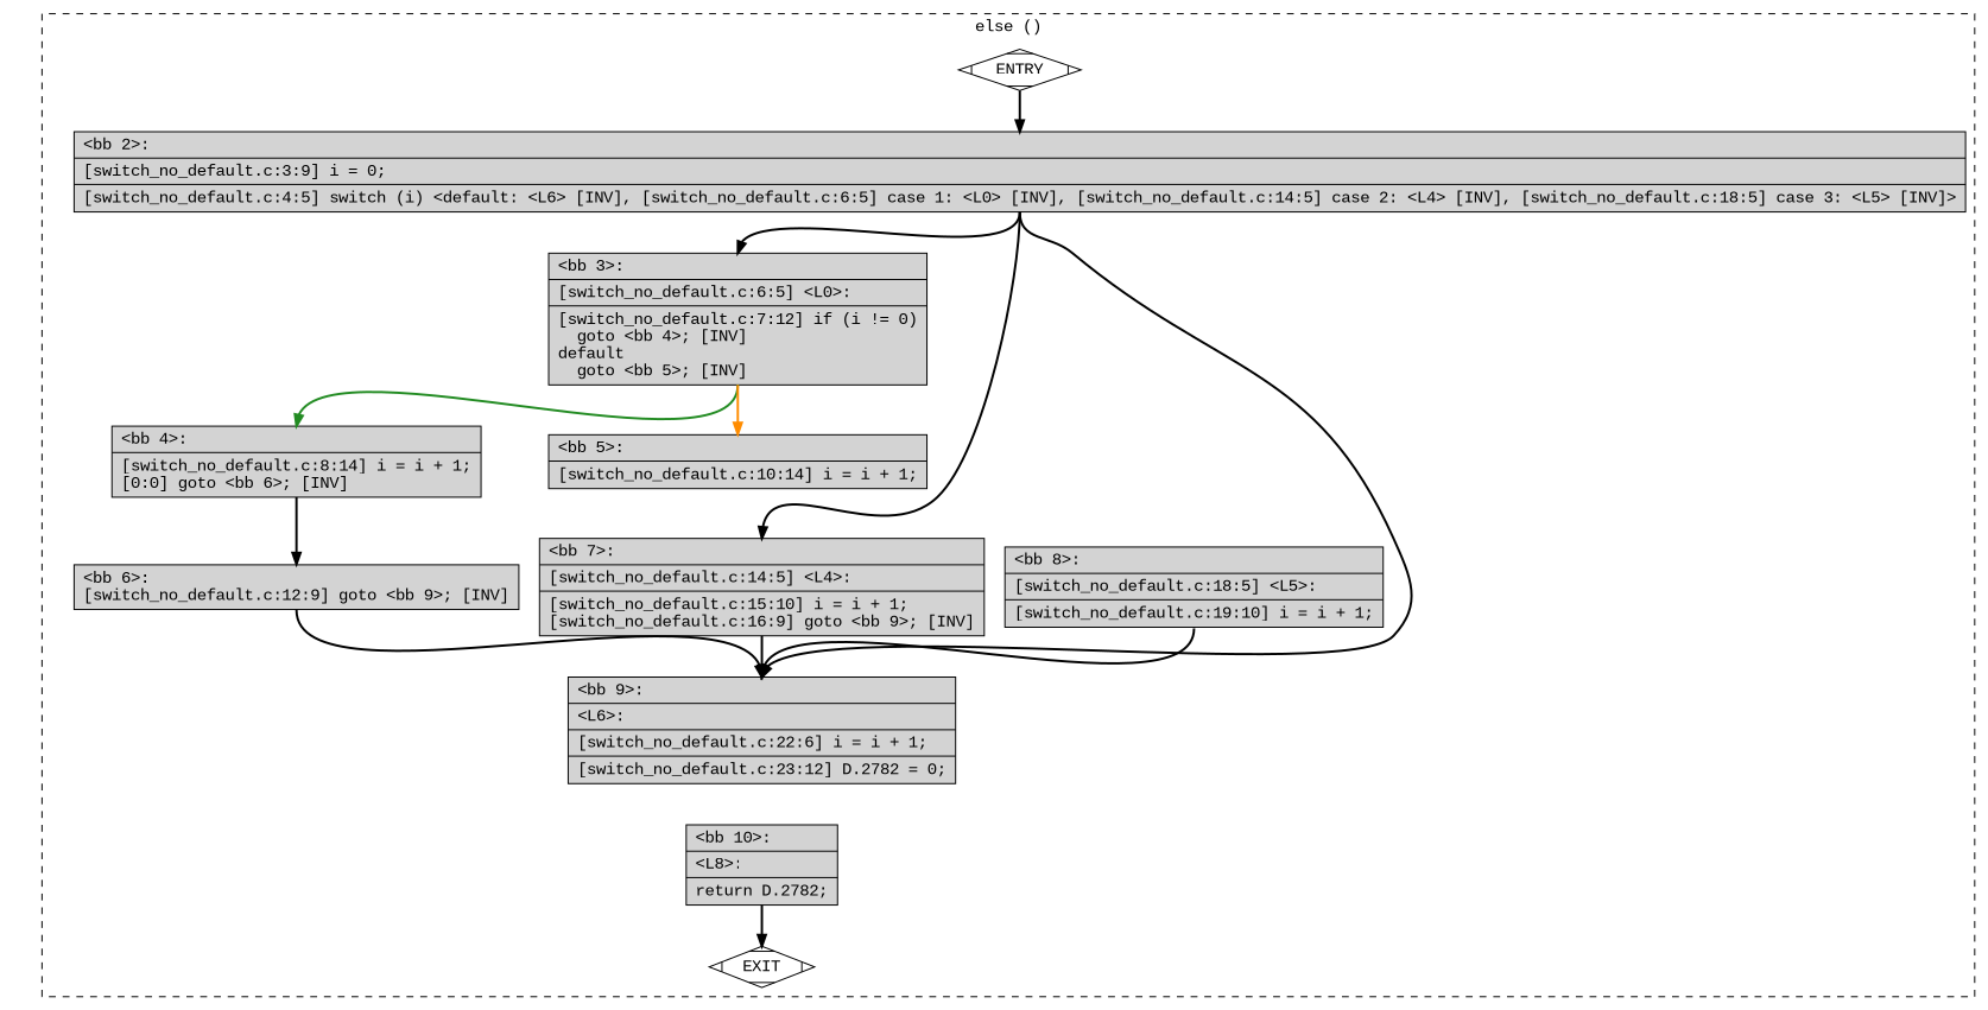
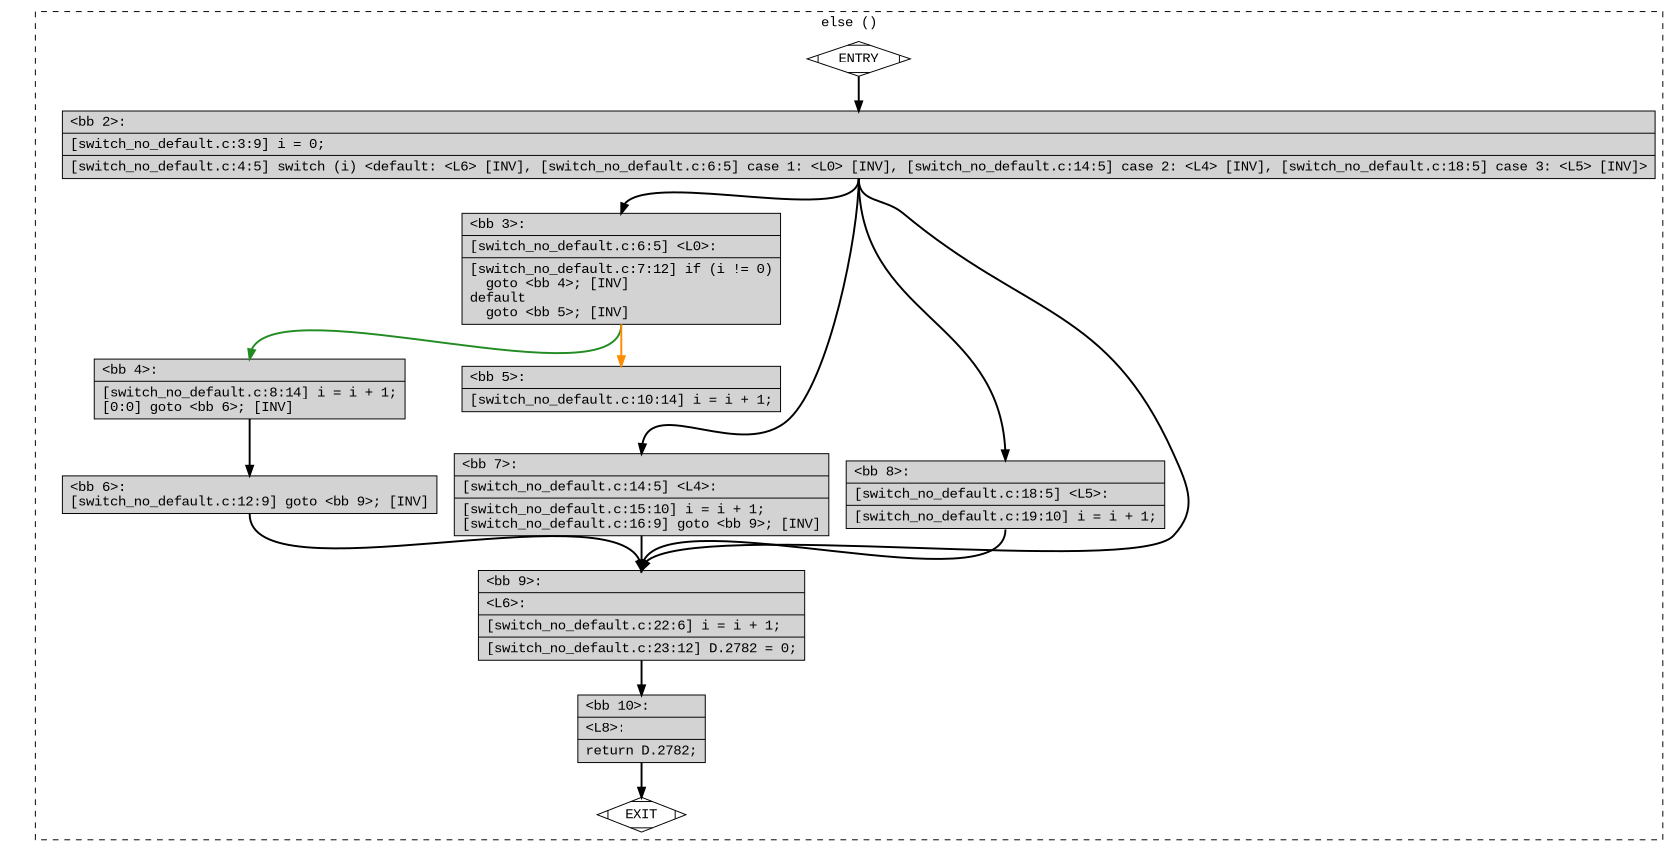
  digraph {
    fontname="Liberation Mono"
    node [fillcolor=lightgrey fontname="Liberation Mono" shape=record style=filled]
    edge [constraint=true fontname="Liberation Mono" headport=n style="solid,bold" tailport=s color=black weight=10]
    n1 [fillcolor=white label=ENTRY shape=Mdiamond]
    n2 [fillcolor=white label=EXIT shape=Mdiamond]
    n3 [label="{\<bb\ 2\>:\l|[switch_no_default.c:3:9]\ i\ =\ 0;\l|[switch_no_default.c:4:5]\ switch\ (i)\ \<default:\ \<L6\>\ [INV],\ [switch_no_default.c:6:5]\ case\ 1:\ \<L0\>\ [INV],\ [switch_no_default.c:14:5]\ case\ 2:\ \<L4\>\ [INV],\ [switch_no_default.c:18:5]\ case\ 3:\ \<L5\>\ [INV]\>\l}"]
    n4 [label="{\<bb\ 3\>:\l|[switch_no_default.c:6:5]\ \<L0\>:\l|[switch_no_default.c:7:12]\ if\ (i\ !=\ 0)\l\ \ goto\ \<bb\ 4\>;\ [INV]\ldefault\l\ \ goto\ \<bb\ 5\>;\ [INV]\l}"]
    n5 [label="{\<bb\ 7\>:\l|[switch_no_default.c:14:5]\ \<L4\>:\l|[switch_no_default.c:15:10]\ i\ =\ i\ +\ 1;\l[switch_no_default.c:16:9]\ goto\ \<bb\ 9\>;\ [INV]\l}"]
    n6 [label="{\<bb\ 8\>:\l|[switch_no_default.c:18:5]\ \<L5\>:\l|[switch_no_default.c:19:10]\ i\ =\ i\ +\ 1;\l}"]
    n7 [label="{\<bb\ 9\>:\l|\<L6\>:\l|[switch_no_default.c:22:6]\ i\ =\ i\ +\ 1;\l|[switch_no_default.c:23:12]\ D.2782\ =\ 0;\l}"]
    n8 [label="{\<bb\ 4\>:\l|[switch_no_default.c:8:14]\ i\ =\ i\ +\ 1;\l[0:0]\ goto\ \<bb\ 6\>;\ [INV]\l}"]
    n9 [label="{\<bb\ 5\>:\l|[switch_no_default.c:10:14]\ i\ =\ i\ +\ 1;\l}"]
    n10 [label="{\<bb\ 6\>:\l[switch_no_default.c:12:9]\ goto\ \<bb\ 9\>;\ [INV]\l}"]
    n11 [label="{\<bb\ 10\>:\l|\<L8\>:\l|return\ D.2782;\l}"]
    subgraph cluster_1 {
      color=black
      label="else ()"
      style=dashed
      n1
      n2
      n3
      n4
      n5
      n6
      n7
      n8
      n9
      n10
      n11
    }
    n1 -> n2 [style=invis color="" weight=""]
    n1 -> n3 [weight=100]
    n3 -> n4
    n3 -> n5
+   n3 -> n6
    n3 -> n7
    n4 -> n8 [color=forestgreen]
    n4 -> n9 [color=darkorange]
    n5 -> n7 [weight=100]
    n6 -> n7 [weight=100]
+   n7 -> n11 [weight=100]
    n8 -> n10 [weight=100]
    n10 -> n7 [weight=100]
    n11 -> n2
  }
